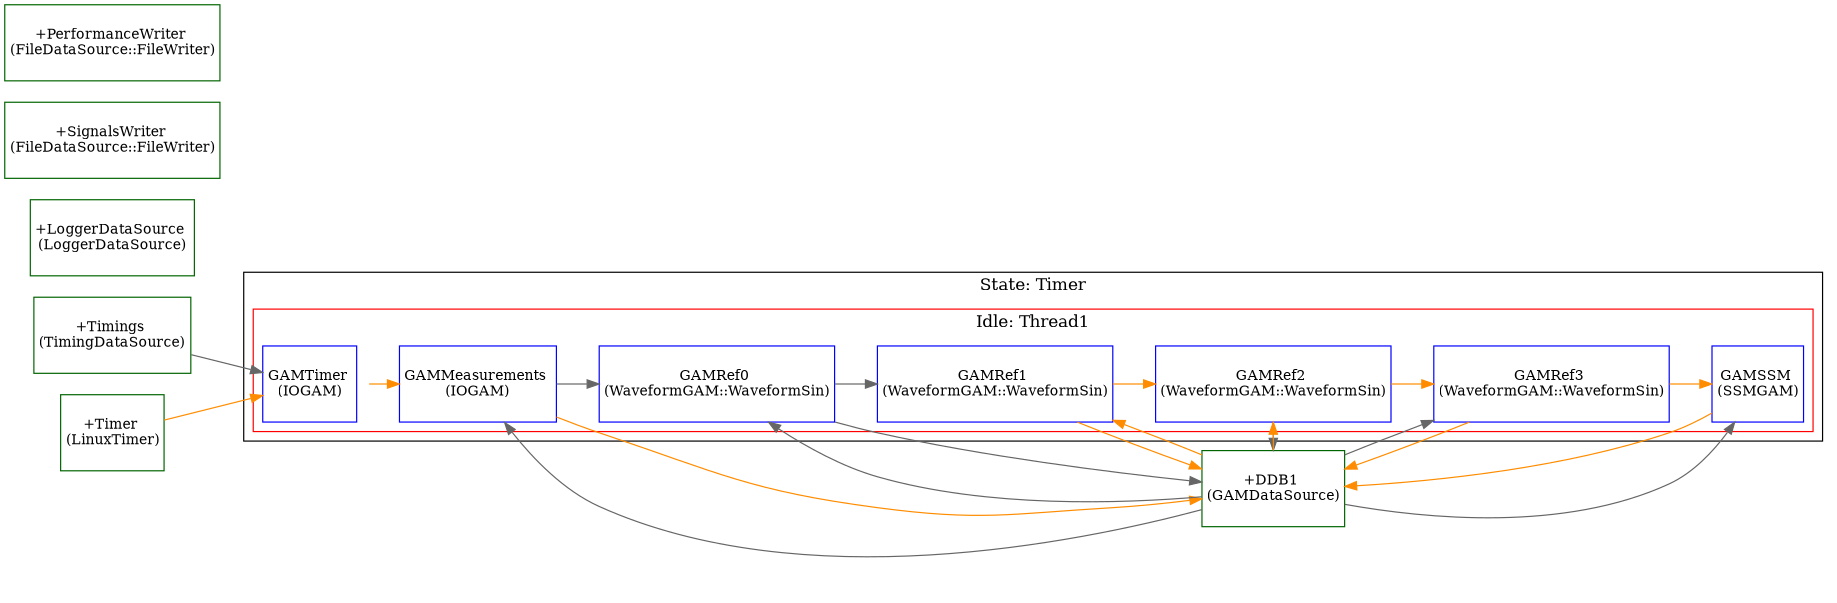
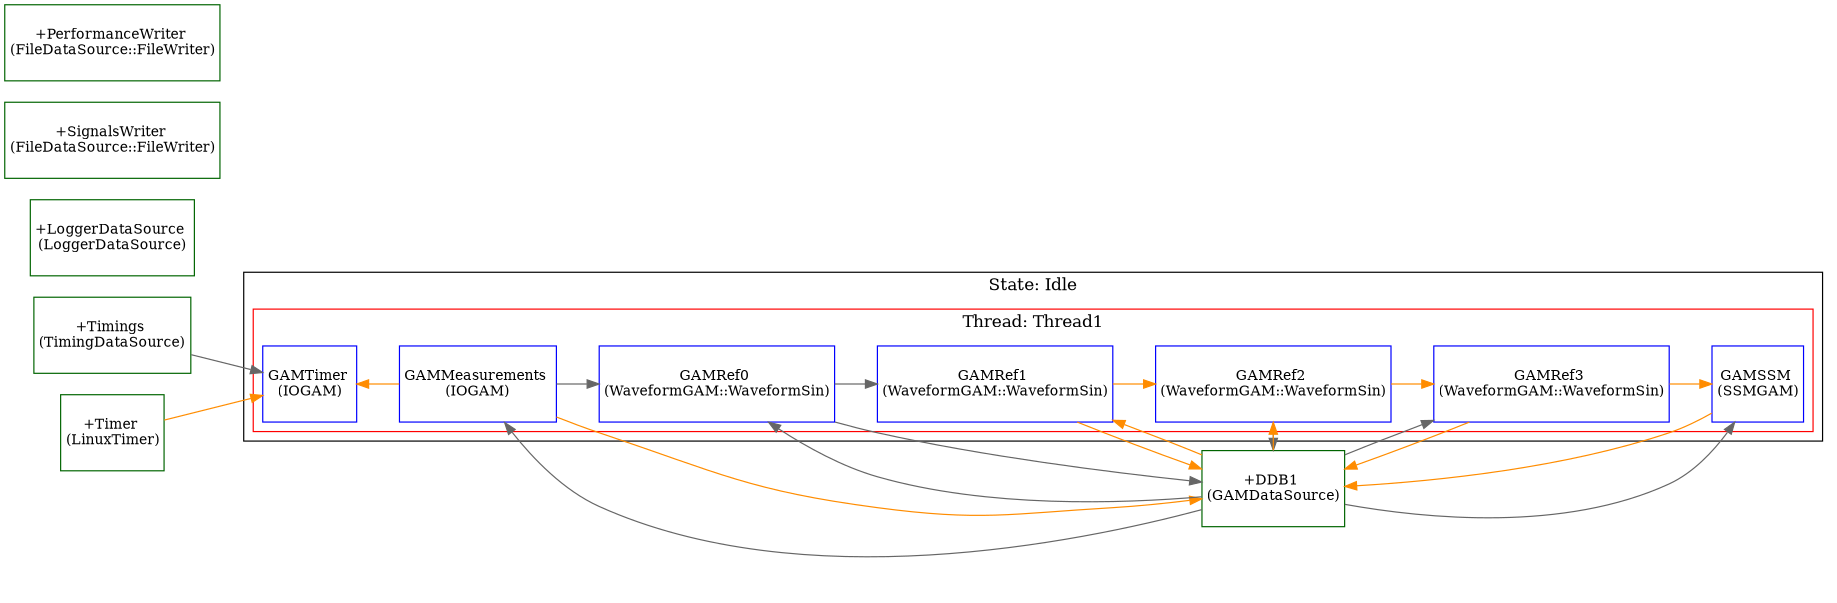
  digraph {
    concentrate=true
    rankdir=LR
    node [color=blue fillcolor=white margin=0 shape=box style=filled]
    edge [color=darkorange]
    n1 [label=<<TABLE border="0" cellborder="0"><TR><TD width="60" height="60"><font point-size="12">GAMTimer <BR/>(IOGAM)</font></TD></TR></TABLE>>]
    n2 [label=<<TABLE border="0" cellborder="0"><TR><TD width="60" height="60"><font point-size="12">GAMMeasurements <BR/>(IOGAM)</font></TD></TR></TABLE>>]
    n3 [label=<<TABLE border="0" cellborder="0"><TR><TD width="60" height="60"><font point-size="12">GAMRef0 <BR/>(WaveformGAM::WaveformSin)</font></TD></TR></TABLE>>]
    n4 [label=<<TABLE border="0" cellborder="0"><TR><TD width="60" height="60"><font point-size="12">GAMRef1 <BR/>(WaveformGAM::WaveformSin)</font></TD></TR></TABLE>>]
    n5 [label=<<TABLE border="0" cellborder="0"><TR><TD width="60" height="60"><font point-size="12">GAMRef2 <BR/>(WaveformGAM::WaveformSin)</font></TD></TR></TABLE>>]
    n6 [label=<<TABLE border="0" cellborder="0"><TR><TD width="60" height="60"><font point-size="12">GAMRef3 <BR/>(WaveformGAM::WaveformSin)</font></TD></TR></TABLE>>]
    n7 [label=<<TABLE border="0" cellborder="0"><TR><TD width="60" height="60"><font point-size="12">GAMSSM <BR/>(SSMGAM)</font></TD></TR></TABLE>>]
    n8 [color=darkgreen label=<<TABLE border="0" cellborder="0"><TR><TD width="60" height="60"><font point-size="12">+DDB1 <BR/>(GAMDataSource)</font></TD></TR></TABLE>>]
    n9 [color=darkgreen label=<<TABLE border="0" cellborder="0"><TR><TD width="60" height="60"><font point-size="12">+LoggerDataSource <BR/>(LoggerDataSource)</font></TD></TR></TABLE>>]
    n10 [color=darkgreen label=<<TABLE border="0" cellborder="0"><TR><TD width="60" height="60"><font point-size="12">+Timings <BR/>(TimingDataSource)</font></TD></TR></TABLE>>]
    n11 [color=darkgreen label=<<TABLE border="0" cellborder="0"><TR><TD width="60" height="60"><font point-size="12">+Timer <BR/>(LinuxTimer)</font></TD></TR></TABLE>>]
    n12 [color=darkgreen label=<<TABLE border="0" cellborder="0"><TR><TD width="60" height="60"><font point-size="12">+SignalsWriter <BR/>(FileDataSource::FileWriter)</font></TD></TR></TABLE>>]
    n13 [color=darkgreen label=<<TABLE border="0" cellborder="0"><TR><TD width="60" height="60"><font point-size="12">+PerformanceWriter <BR/>(FileDataSource::FileWriter)</font></TD></TR></TABLE>>]
    subgraph cluster_1 {
-     label="State: Timer"
+     label="State: Idle"
      subgraph cluster_2 {
        color=red
-       label="Idle: Thread1"
+       label="Thread: Thread1"
        n1
        n2
        n3
        n4
        n5
        n6
        n7
      }
    }
-   n1 -> n2
+   n2 -> n1
    n2 -> n3 [color=gray40]
    n2 -> n8
    n3 -> n4 [color=gray40]
    n3 -> n8 [color=gray40]
    n4 -> n5
    n4 -> n8
    n5 -> n6
    n5 -> n8 [color=gray40]
    n6 -> n7
    n6 -> n8
    n7 -> n8
    n8 -> n2 [color=gray40]
    n8 -> n3 [color=gray40]
    n8 -> n4
    n8 -> n5
    n8 -> n6 [color=gray40]
    n8 -> n7 [color=gray40]
    n10 -> n1 [color=gray40]
    n11 -> n1
  }
